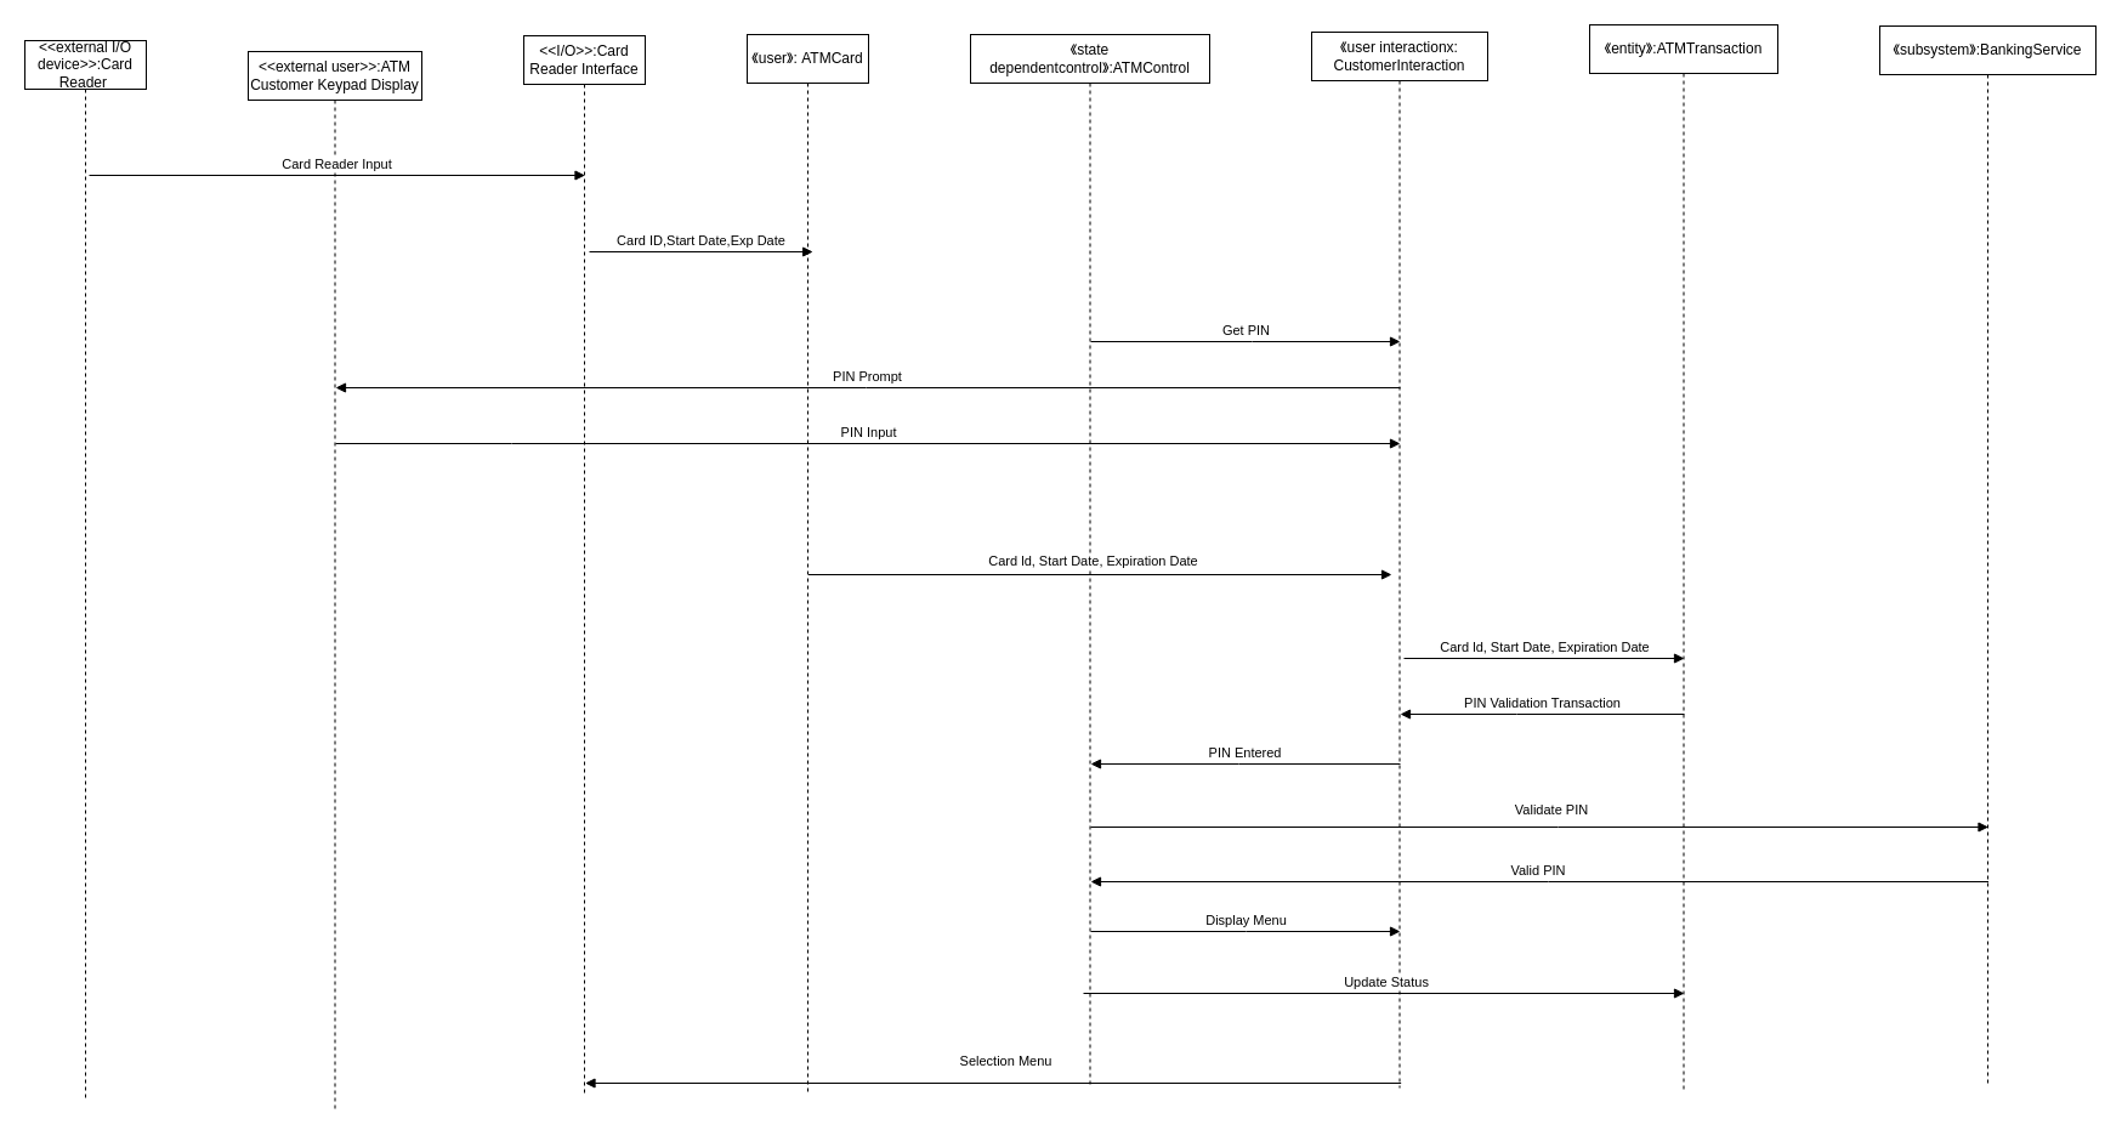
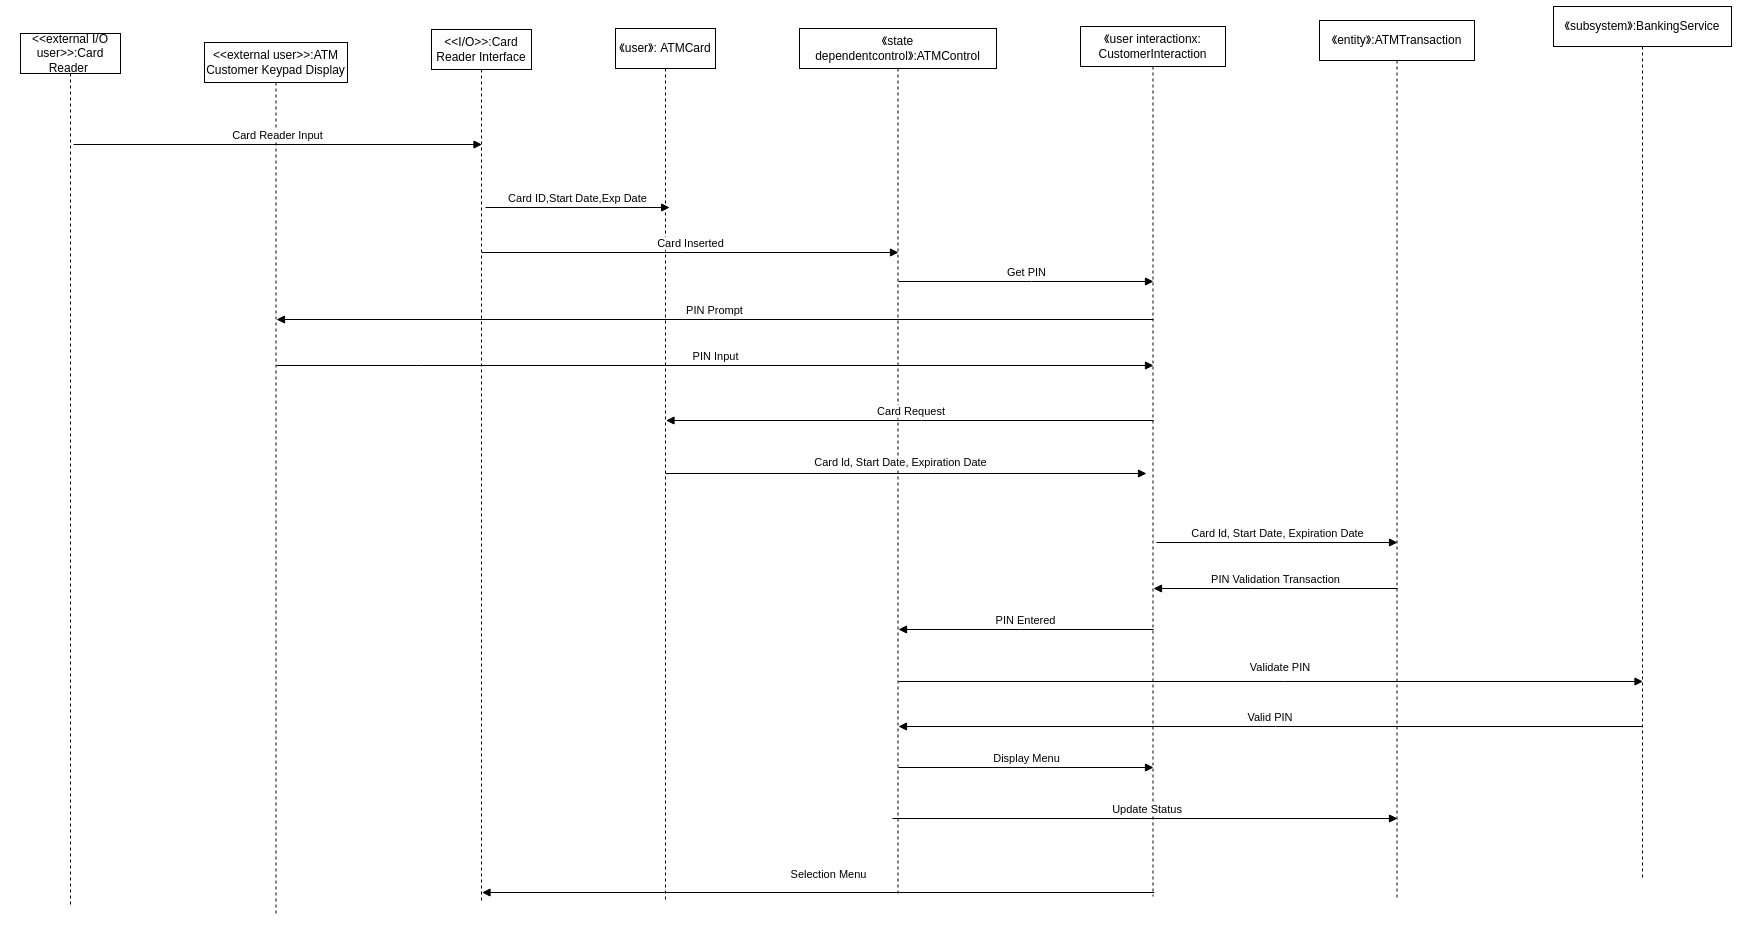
  <mxCell id="0" />
  <mxCell id="1" parent="0" />
  <mxCell id="2" value="&amp;lt;&amp;lt;external user&amp;gt;&amp;gt;:ATM Customer Keypad Display" style="shape=umlLifeline;perimeter=lifelinePerimeter;whiteSpace=wrap;html=1;container=1;dropTarget=0;collapsible=0;recursiveResize=0;outlineConnect=0;portConstraint=eastwest;newEdgeStyle={&quot;curved&quot;:0,&quot;rounded&quot;:0};flipH=1;flipV=0;" parent="1" vertex="1"><mxGeometry x="204" y="42" width="143" height="872" as="geometry" /></mxCell>
- <mxCell id="3" value="&amp;lt;&amp;lt;external I/O device&amp;gt;&amp;gt;:Card Reader&amp;nbsp;" style="shape=umlLifeline;perimeter=lifelinePerimeter;whiteSpace=wrap;html=1;container=1;dropTarget=0;collapsible=0;recursiveResize=0;outlineConnect=0;portConstraint=eastwest;newEdgeStyle={&quot;curved&quot;:0,&quot;rounded&quot;:0};flipH=1;flipV=0;" parent="1" vertex="1"><mxGeometry x="20" y="33" width="100" height="873" as="geometry" /></mxCell>
+ <mxCell id="3" value="&amp;lt;&amp;lt;external I/O user&amp;gt;&amp;gt;:Card Reader&amp;nbsp;" style="shape=umlLifeline;perimeter=lifelinePerimeter;whiteSpace=wrap;html=1;container=1;dropTarget=0;collapsible=0;recursiveResize=0;outlineConnect=0;portConstraint=eastwest;newEdgeStyle={&quot;curved&quot;:0,&quot;rounded&quot;:0};flipH=1;flipV=0;" parent="1" vertex="1"><mxGeometry x="20" y="33" width="100" height="873" as="geometry" /></mxCell>
  <mxCell id="4" value="《state dependentcontrol》:ATMControl" style="shape=umlLifeline;perimeter=lifelinePerimeter;whiteSpace=wrap;html=1;container=1;dropTarget=0;collapsible=0;recursiveResize=0;outlineConnect=0;portConstraint=eastwest;newEdgeStyle={&quot;curved&quot;:0,&quot;rounded&quot;:0};flipH=1;flipV=0;" parent="1" vertex="1"><mxGeometry x="799" y="28" width="197" height="868" as="geometry" /></mxCell>
  <mxCell id="5" value="&amp;lt;&amp;lt;I/O&amp;gt;&amp;gt;:Card Reader Interface" style="shape=umlLifeline;perimeter=lifelinePerimeter;whiteSpace=wrap;html=1;container=1;dropTarget=0;collapsible=0;recursiveResize=0;outlineConnect=0;portConstraint=eastwest;newEdgeStyle={&quot;curved&quot;:0,&quot;rounded&quot;:0};flipH=1;flipV=0;" parent="1" vertex="1"><mxGeometry x="431" y="29" width="100" height="873" as="geometry" /></mxCell>
  <mxCell id="6" value="《user》: ATMCard" style="shape=umlLifeline;perimeter=lifelinePerimeter;whiteSpace=wrap;html=1;container=1;dropTarget=0;collapsible=0;recursiveResize=0;outlineConnect=0;portConstraint=eastwest;newEdgeStyle={&quot;curved&quot;:0,&quot;rounded&quot;:0};flipH=1;flipV=0;" parent="1" vertex="1"><mxGeometry x="615" y="28" width="100" height="873" as="geometry" /></mxCell>
  <mxCell id="7" value="《user interactionx: CustomerInteraction" style="shape=umlLifeline;perimeter=lifelinePerimeter;whiteSpace=wrap;html=1;container=1;dropTarget=0;collapsible=0;recursiveResize=0;outlineConnect=0;portConstraint=eastwest;newEdgeStyle={&quot;curved&quot;:0,&quot;rounded&quot;:0};flipH=1;flipV=0;" vertex="1" parent="1"><mxGeometry x="1080" y="26" width="145" height="870" as="geometry" /></mxCell>
- <mxCell id="8" value="《subsystem》:BankingService" style="shape=umlLifeline;perimeter=lifelinePerimeter;whiteSpace=wrap;html=1;container=1;dropTarget=0;collapsible=0;recursiveResize=0;outlineConnect=0;portConstraint=eastwest;newEdgeStyle={&quot;curved&quot;:0,&quot;rounded&quot;:0};flipH=1;flipV=0;" vertex="1" parent="1"><mxGeometry x="1548" y="21" width="178" height="872" as="geometry" /></mxCell>
- <mxCell id="9" value="《entity》:ATMTransaction" style="shape=umlLifeline;perimeter=lifelinePerimeter;whiteSpace=wrap;html=1;container=1;dropTarget=0;collapsible=0;recursiveResize=0;outlineConnect=0;portConstraint=eastwest;newEdgeStyle={&quot;curved&quot;:0,&quot;rounded&quot;:0};flipH=1;flipV=0;" vertex="1" parent="1"><mxGeometry x="1309" y="20" width="155" height="877" as="geometry" /></mxCell>
+ <mxCell id="8" value="《subsystem》:BankingService" style="shape=umlLifeline;perimeter=lifelinePerimeter;whiteSpace=wrap;html=1;container=1;dropTarget=0;collapsible=0;recursiveResize=0;outlineConnect=0;portConstraint=eastwest;newEdgeStyle={&quot;curved&quot;:0,&quot;rounded&quot;:0};flipH=1;flipV=0;" vertex="1" parent="1"><mxGeometry x="1553" y="6" width="178" height="872" as="geometry" /></mxCell>
+ <mxCell id="9" value="《entity》:ATMTransaction" style="shape=umlLifeline;perimeter=lifelinePerimeter;whiteSpace=wrap;html=1;container=1;dropTarget=0;collapsible=0;recursiveResize=0;outlineConnect=0;portConstraint=eastwest;newEdgeStyle={&quot;curved&quot;:0,&quot;rounded&quot;:0};flipH=1;flipV=0;" vertex="1" parent="1"><mxGeometry x="1319" y="20" width="155" height="877" as="geometry" /></mxCell>
  <mxCell id="10" value="Card Reader Input" style="html=1;verticalAlign=bottom;endArrow=block;curved=0;rounded=0;" edge="1" parent="1" target="5"><mxGeometry width="80" relative="1" as="geometry"><mxPoint x="73" y="144" as="sourcePoint" /><mxPoint x="153" y="144" as="targetPoint" /></mxGeometry></mxCell>
  <mxCell id="11" value="Card ID,Start Date,Exp Date" style="html=1;verticalAlign=bottom;endArrow=block;curved=0;rounded=0;" edge="1" parent="1"><mxGeometry width="80" relative="1" as="geometry"><mxPoint x="485" y="207" as="sourcePoint" /><mxPoint x="669.176" y="207" as="targetPoint" /></mxGeometry></mxCell>
+ <mxCell id="12" value="Card Inserted" style="html=1;verticalAlign=bottom;endArrow=block;curved=0;rounded=0;" edge="1" parent="1" source="5" target="4"><mxGeometry width="80" relative="1" as="geometry"><mxPoint x="524" y="282" as="sourcePoint" /><mxPoint x="604" y="282" as="targetPoint" /><Array as="points"><mxPoint x="681" y="252" /></Array></mxGeometry></mxCell>
  <mxCell id="13" value="Get PIN" style="html=1;verticalAlign=bottom;endArrow=block;curved=0;rounded=0;" edge="1" parent="1" source="4" target="7"><mxGeometry width="80" relative="1" as="geometry"><mxPoint x="972" y="298" as="sourcePoint" /><mxPoint x="1052" y="298" as="targetPoint" /><Array as="points"><mxPoint x="1031" y="281" /></Array></mxGeometry></mxCell>
  <mxCell id="14" value="PIN Prompt" style="html=1;verticalAlign=bottom;endArrow=block;curved=0;rounded=0;" edge="1" parent="1" source="7" target="2"><mxGeometry width="80" relative="1" as="geometry"><mxPoint x="850" y="336" as="sourcePoint" /><mxPoint x="930" y="336" as="targetPoint" /><Array as="points"><mxPoint x="713" y="319" /></Array></mxGeometry></mxCell>
  <mxCell id="15" value="PIN Input" style="html=1;verticalAlign=bottom;endArrow=block;curved=0;rounded=0;" edge="1" parent="1" source="2" target="7"><mxGeometry width="80" relative="1" as="geometry"><mxPoint x="471" y="248" as="sourcePoint" /><mxPoint x="551" y="248" as="targetPoint" /><Array as="points"><mxPoint x="421" y="365" /></Array></mxGeometry></mxCell>
+ <mxCell id="16" value="&amp;nbsp;Card Request" style="html=1;verticalAlign=bottom;endArrow=block;curved=0;rounded=0;" edge="1" parent="1" source="7" target="6"><mxGeometry width="80" relative="1" as="geometry"><mxPoint x="742" y="343" as="sourcePoint" /><mxPoint x="822" y="343" as="targetPoint" /><Array as="points"><mxPoint x="921" y="420" /></Array></mxGeometry></mxCell>
  <mxCell id="17" value="Card ld, Start Date, Expiration Date" style="html=1;verticalAlign=bottom;endArrow=block;curved=0;rounded=0;" edge="1" parent="1" source="6"><mxGeometry x="-0.028" y="2" width="80" relative="1" as="geometry"><mxPoint x="1066" y="473" as="sourcePoint" /><mxPoint x="1146" y="473" as="targetPoint" /><mxPoint as="offset" /></mxGeometry></mxCell>
  <mxCell id="18" value="Card ld, Start Date, Expiration Date" style="html=1;verticalAlign=bottom;endArrow=block;curved=0;rounded=0;" edge="1" parent="1" target="9"><mxGeometry width="80" relative="1" as="geometry"><mxPoint x="1156" y="542" as="sourcePoint" /><mxPoint x="1236" y="542" as="targetPoint" /></mxGeometry></mxCell>
  <mxCell id="19" value="PIN Validation Transaction" style="html=1;verticalAlign=bottom;endArrow=block;curved=0;rounded=0;" edge="1" parent="1" source="9" target="7"><mxGeometry width="80" relative="1" as="geometry"><mxPoint x="1263" y="581" as="sourcePoint" /><mxPoint x="1343" y="581" as="targetPoint" /><Array as="points"><mxPoint x="1249" y="588" /></Array></mxGeometry></mxCell>
  <mxCell id="20" value="&amp;nbsp;PIN Entered&amp;nbsp;" style="html=1;verticalAlign=bottom;endArrow=block;curved=0;rounded=0;" edge="1" parent="1" source="7" target="4"><mxGeometry width="80" relative="1" as="geometry"><mxPoint x="1038" y="642" as="sourcePoint" /><mxPoint x="1118" y="642" as="targetPoint" /><Array as="points"><mxPoint x="1020" y="629" /></Array></mxGeometry></mxCell>
  <mxCell id="21" value="Validate PIN&amp;nbsp;" style="html=1;verticalAlign=bottom;endArrow=block;curved=0;rounded=0;" edge="1" parent="1" source="4" target="8"><mxGeometry x="0.03" y="5" width="80" relative="1" as="geometry"><mxPoint x="988" y="715" as="sourcePoint" /><mxPoint x="1068" y="715" as="targetPoint" /><Array as="points"><mxPoint x="1283" y="681" /></Array><mxPoint as="offset" /></mxGeometry></mxCell>
  <mxCell id="22" value="Valid PIN&amp;nbsp;" style="html=1;verticalAlign=bottom;endArrow=block;curved=0;rounded=0;" edge="1" parent="1" source="8" target="4"><mxGeometry width="80" relative="1" as="geometry"><mxPoint x="1441" y="742" as="sourcePoint" /><mxPoint x="1521" y="742" as="targetPoint" /><Array as="points"><mxPoint x="1275" y="726" /></Array></mxGeometry></mxCell>
  <mxCell id="23" value="Display Menu" style="html=1;verticalAlign=bottom;endArrow=block;curved=0;rounded=0;" edge="1" parent="1" source="4" target="7"><mxGeometry width="80" relative="1" as="geometry"><mxPoint x="920" y="764" as="sourcePoint" /><mxPoint x="1000" y="764" as="targetPoint" /><Array as="points"><mxPoint x="1026" y="767" /></Array></mxGeometry></mxCell>
  <mxCell id="24" value="&amp;nbsp;Update Status" style="html=1;verticalAlign=bottom;endArrow=block;curved=0;rounded=0;" edge="1" parent="1" target="9"><mxGeometry width="80" relative="1" as="geometry"><mxPoint x="892" y="818" as="sourcePoint" /><mxPoint x="972" y="818" as="targetPoint" /></mxGeometry></mxCell>
  <mxCell id="25" value="Selection Menu" style="html=1;verticalAlign=bottom;endArrow=block;curved=0;rounded=0;" edge="1" parent="1"><mxGeometry x="-0.031" y="-9" width="80" relative="1" as="geometry"><mxPoint x="1153.667" y="892" as="sourcePoint" /><mxPoint x="481.5" y="892" as="targetPoint" /><mxPoint as="offset" /></mxGeometry></mxCell>
